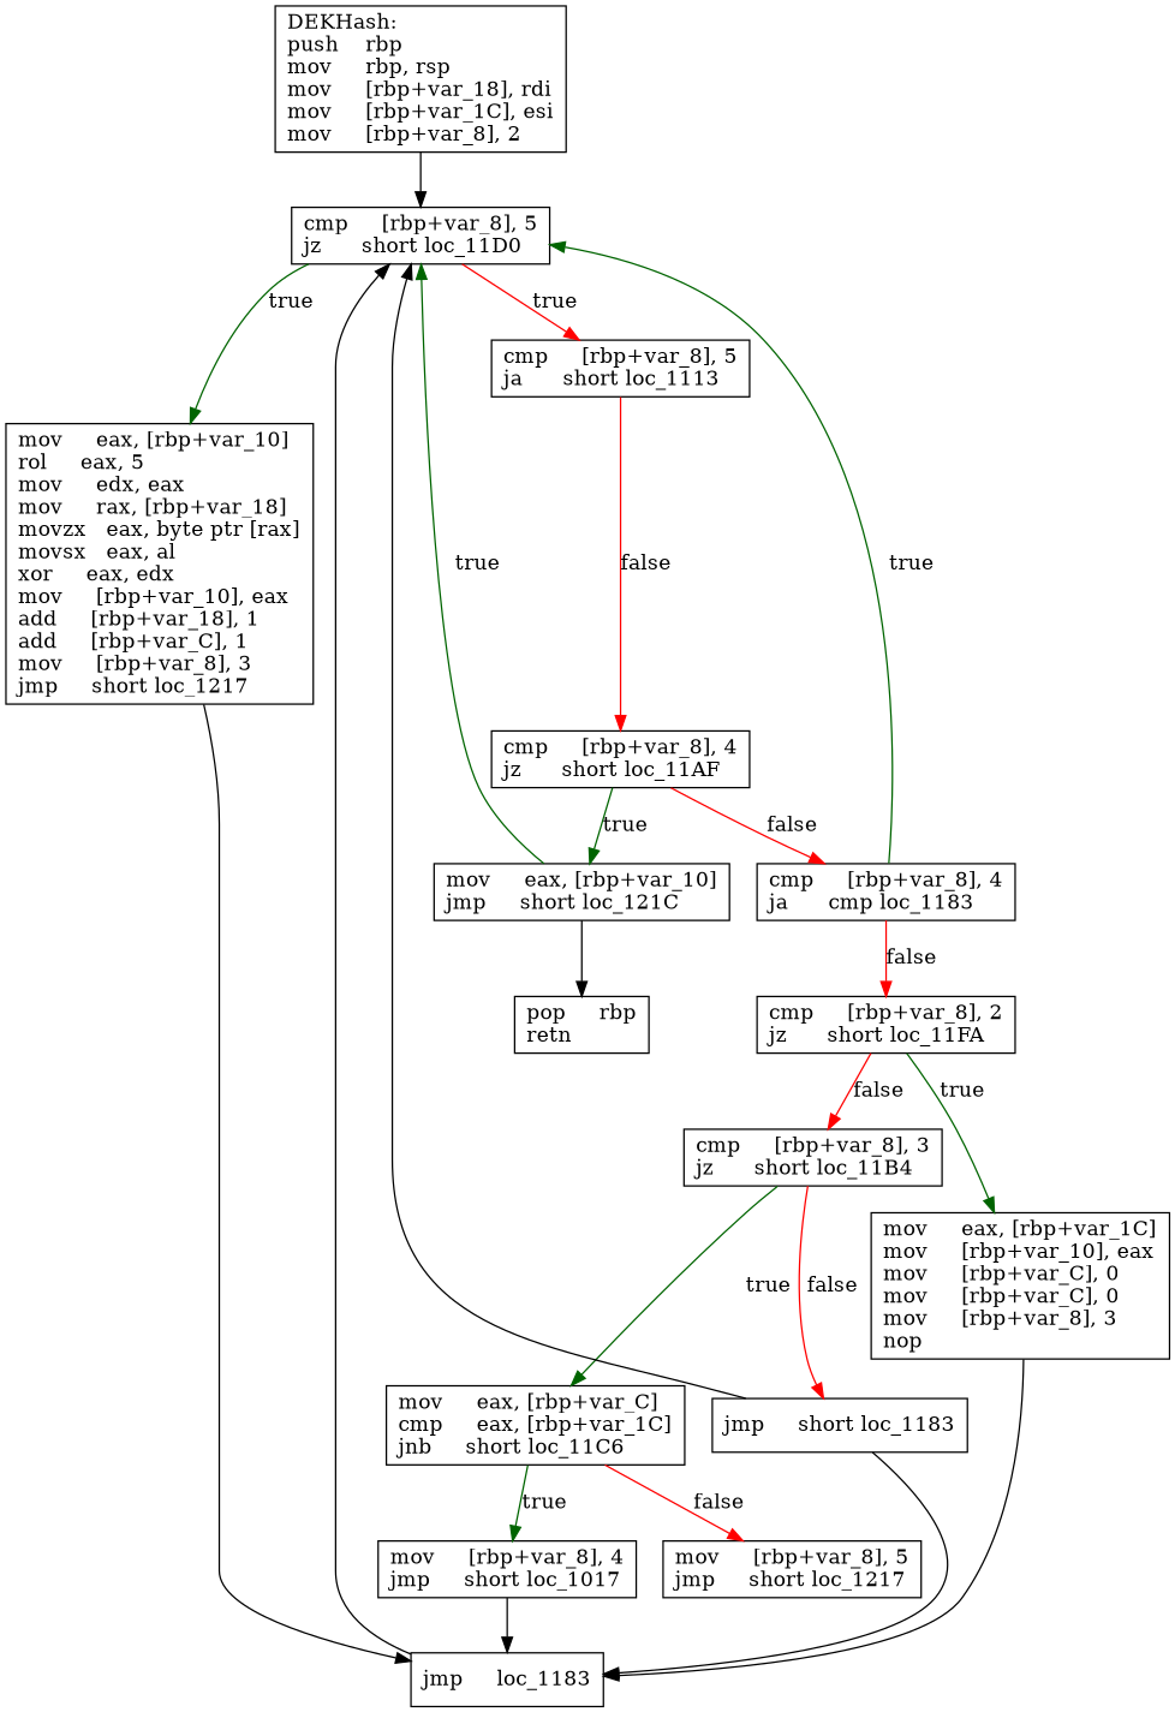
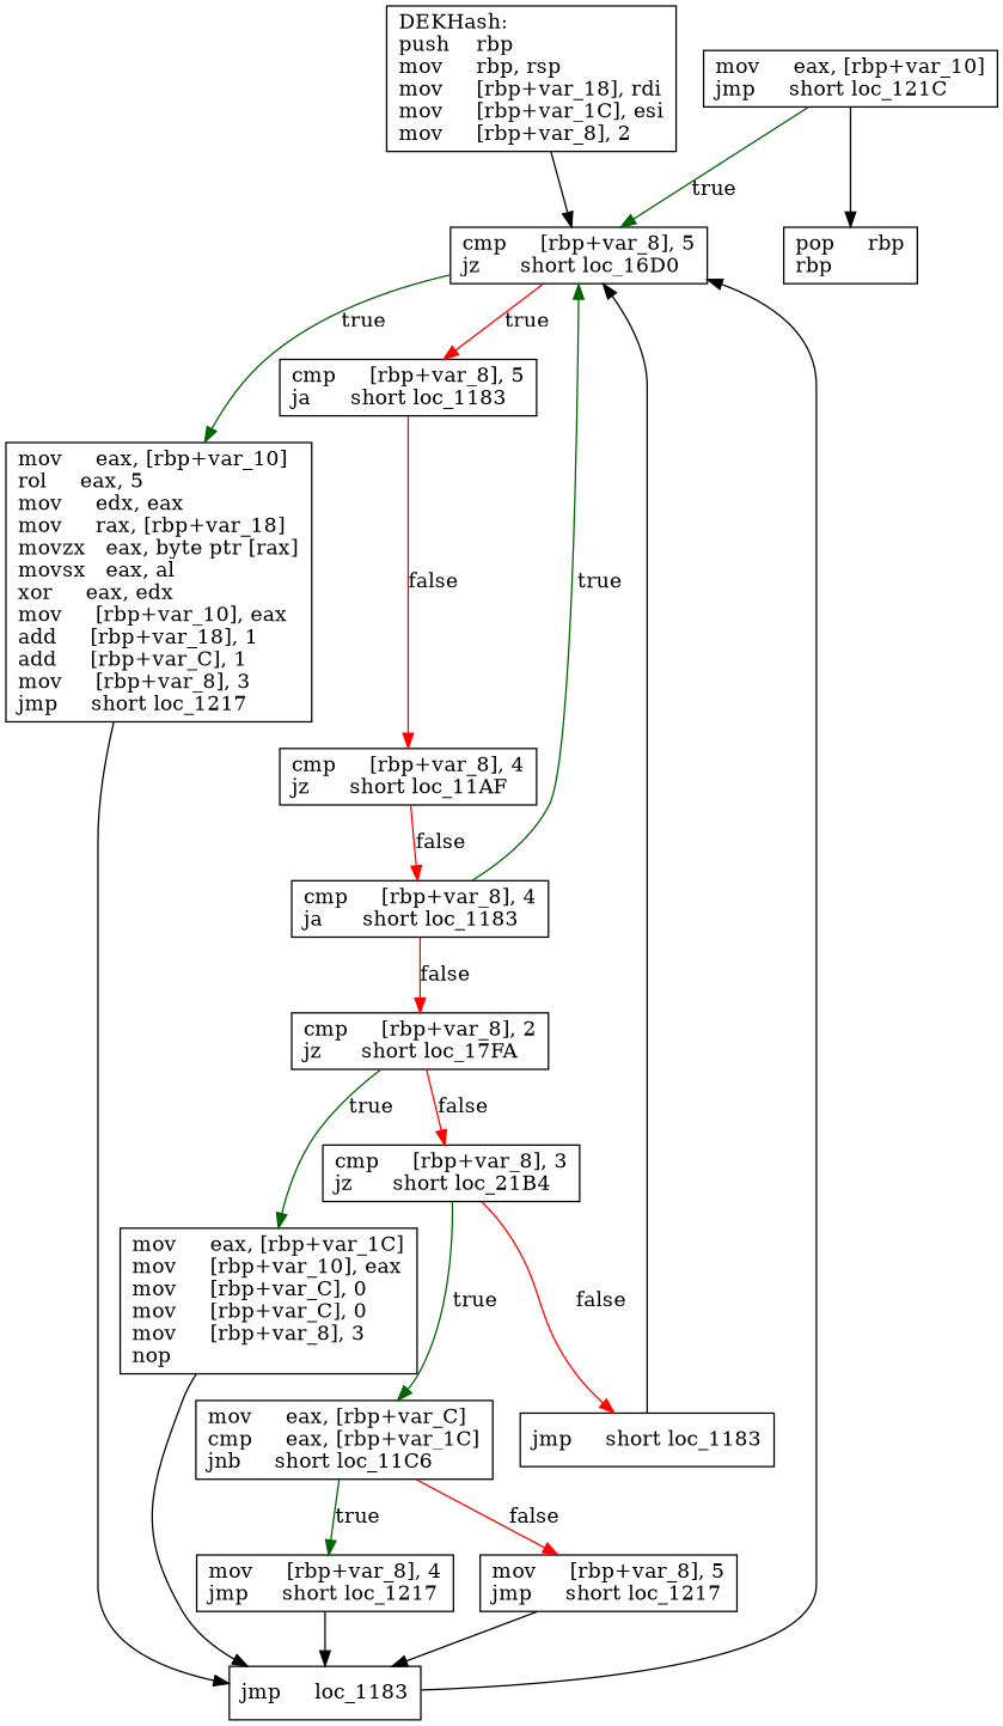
  digraph {
    node [shape=box]
    n1 [label="DEKHash:\lpush    rbp\lmov     rbp, rsp\lmov     [rbp+var_18], rdi\lmov     [rbp+var_1C], esi\lmov     [rbp+var_8], 2\l"]
-   n2 [label="cmp     [rbp+var_8], 5\ljz      short loc_11D0\l"]
-   n3 [label="cmp     [rbp+var_8], 5\lja      short loc_1113\l"]
+   n2 [label="cmp     [rbp+var_8], 5\ljz      short loc_16D0\l"]
+   n3 [label="cmp     [rbp+var_8], 5\lja      short loc_1183\l"]
    n4 [label="mov     eax, [rbp+var_10]\lrol     eax, 5\lmov     edx, eax\lmov     rax, [rbp+var_18]\lmovzx   eax, byte ptr [rax]\lmovsx   eax, al\lxor     eax, edx\lmov     [rbp+var_10], eax\ladd     [rbp+var_18], 1\ladd     [rbp+var_C], 1\lmov     [rbp+var_8], 3\ljmp     short loc_1217\l"]
    n5 [label="cmp     [rbp+var_8], 4\ljz      short loc_11AF\l"]
    n6 [label="jmp     loc_1183\l"]
-   n7 [label="cmp     [rbp+var_8], 4\lja      cmp loc_1183\l"]
+   n7 [label="cmp     [rbp+var_8], 4\lja      short loc_1183\l"]
    n8 [label="mov     eax, [rbp+var_10]\ljmp     short loc_121C\l"]
-   n9 [label="cmp     [rbp+var_8], 2\ljz      short loc_11FA\l"]
-   n10 [label="pop     rbp\lretn\l"]
-   n11 [label="cmp     [rbp+var_8], 3\ljz      short loc_11B4\l"]
+   n9 [label="cmp     [rbp+var_8], 2\ljz      short loc_17FA\l"]
+   n10 [label="pop     rbp\lrbp\l"]
+   n11 [label="cmp     [rbp+var_8], 3\ljz      short loc_21B4\l"]
    n12 [label="mov     eax, [rbp+var_1C]\lmov     [rbp+var_10], eax\lmov     [rbp+var_C], 0\lmov     [rbp+var_C], 0\lmov     [rbp+var_8], 3\lnop\l"]
    n13 [label="jmp     short loc_1183\l"]
    n14 [label="mov     eax, [rbp+var_C]\lcmp     eax, [rbp+var_1C]\ljnb     short loc_11C6\l"]
    n15 [label="mov     [rbp+var_8], 5\ljmp     short loc_1217\l"]
-   n16 [label="mov     [rbp+var_8], 4\ljmp     short loc_1017\l"]
+   n16 [label="mov     [rbp+var_8], 4\ljmp     short loc_1217\l"]
    n1 -> n2
    n2 -> n3 [color=red label=true]
    n2 -> n4 [color=darkgreen label=true]
    n3 -> n5 [color=red label=false]
    n4 -> n6
    n5 -> n7 [color=red label=false]
-   n5 -> n8 [color=darkgreen label=true]
    n6 -> n2
    n7 -> n2 [color=darkgreen label=true]
    n7 -> n9 [color=red label=false]
    n8 -> n2 [color=darkgreen label=true]
    n8 -> n10
    n9 -> n11 [color=red label=false]
    n9 -> n12 [color=darkgreen label=true]
    n11 -> n13 [color=red label=false]
    n11 -> n14 [color=darkgreen label=true]
    n12 -> n6
    n13 -> n2
    n14 -> n15 [color=red label=false]
    n14 -> n16 [color=darkgreen label=true]
-   n13 -> n6
+   n15 -> n6
    n16 -> n6
  }
